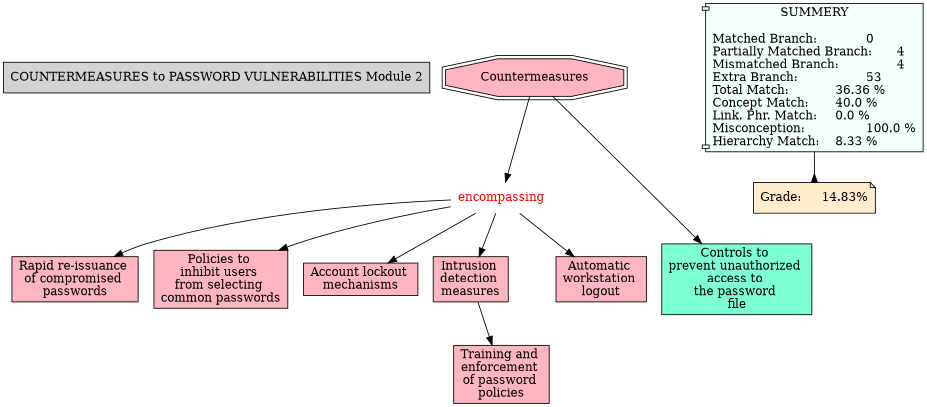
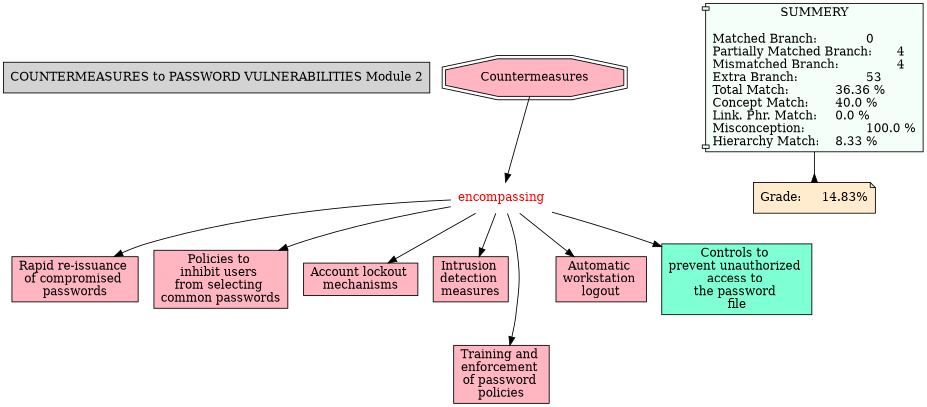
  digraph {
    node [Gsplines=true shape=rect style=filled fillcolor="#FFB6C1"]
    edge [constraint=true]
    n1 [label="COUNTERMEASURES to PASSWORD VULNERABILITIES Module 2" fillcolor=""]
    n2 [fontcolor=red label=encompassing shape=none style="" fillcolor=""]
    n3 [label="Rapid re-issuance \nof compromised \npasswords"]
    n4 [label="Policies to \ninhibit users \nfrom selecting \ncommon passwords\n"]
    n5 [label="Account lockout \nmechanisms"]
    n6 [label="Intrusion \ndetection \nmeasures"]
    n7 [fillcolor=aquamarine label="Controls to \nprevent unauthorized \naccess to \nthe password \nfile"]
    n8 [label="Training and \nenforcement \nof password \npolicies"]
    n9 [label="Automatic \nworkstation \nlogout"]
    n10 [label=Countermeasures shape=doubleoctagon]
    n11 [fillcolor="#F5FFFA" label="SUMMERY\n\nMatched Branch:		0\lPartially Matched Branch:	4\lMismatched Branch:		4\lExtra Branch:			53\lTotal Match:		36.36 %\lConcept Match:	40.0 %\lLink. Phr. Match:	0.0 %\lMisconception:		100.0 %\lHierarchy Match:	8.33 %\l" shape=component]
    n12 [fillcolor="#FFEBCD" label="Grade:	14.83%" shape=note]
    n2 -> n3
    n2 -> n4
    n2 -> n5
    n2 -> n6
-   n10 -> n7
-   n6 -> n8
+   n2 -> n7
+   n2 -> n8
    n2 -> n9
    n10 -> n2
    n11 -> n12 [arrowhead=inv color=black]
  }
